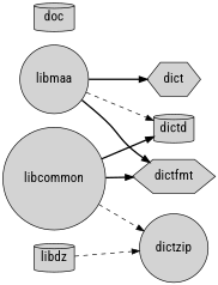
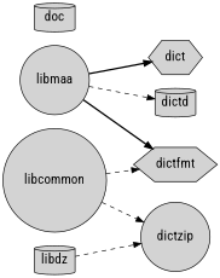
  digraph {
    fontname="Roboto Condensed"
    rankdir=LR
    node [fontname="Roboto Condensed" fontsize=18 shape=circle style=filled]
    edge [fontname="Roboto Condensed" style=bold]
    dict [shape=hexagon]
    libmaa
    dictd [shape=cylinder]
    dictfmt [shape=hexagon]
    libcommon
    dictzip
    libdz [shape=cylinder]
    doc [shape=cylinder]
    libmaa -> dict
    libmaa -> dictd [style=dashed]
    libmaa -> dictfmt
-   libcommon -> dictd
-   libcommon -> dictfmt
+   libcommon -> dictfmt [style=dashed]
    libcommon -> dictzip [style=dashed]
    libdz -> dictzip [style=dashed]
  }
